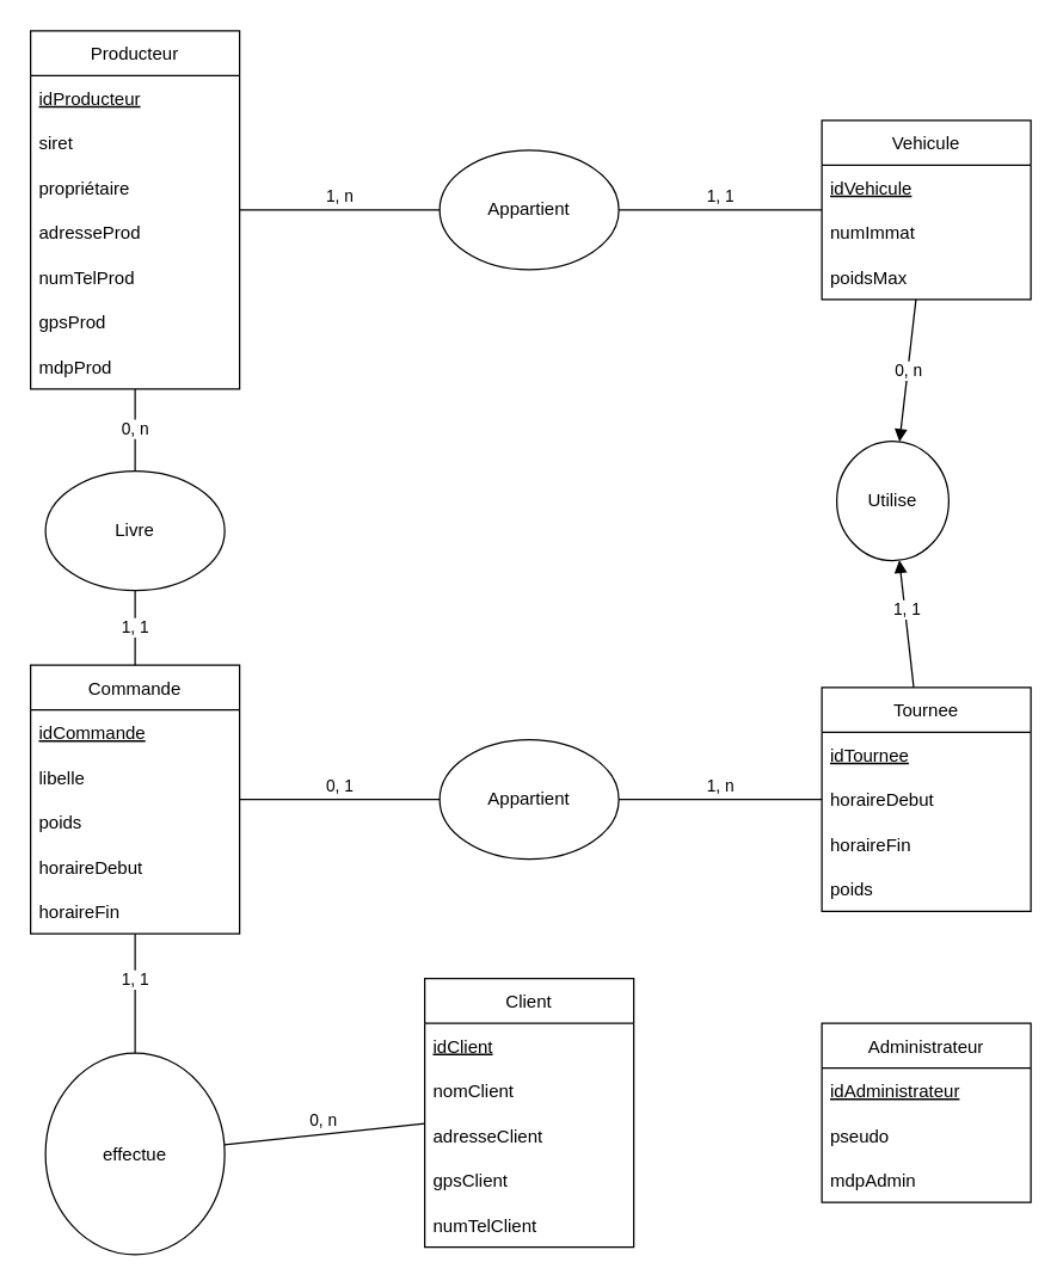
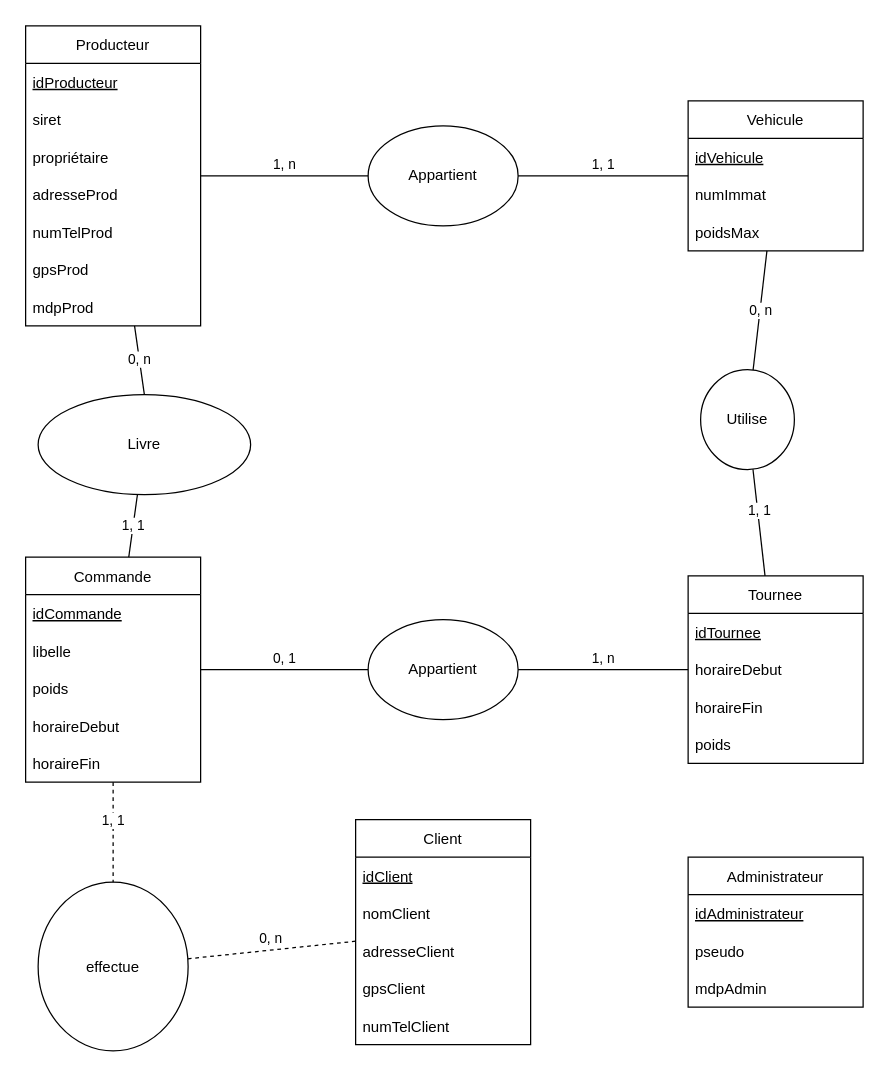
  <mxCell id="0" />
  <mxCell id="1" parent="0" />
  <mxCell id="2" value="Client" style="swimlane;fontStyle=0;childLayout=stackLayout;horizontal=1;startSize=30;horizontalStack=0;resizeParent=1;resizeParentMax=0;resizeLast=0;collapsible=1;marginBottom=0;" parent="1" vertex="1"><mxGeometry x="284" y="655" width="140" height="180" as="geometry"><mxRectangle x="510" y="340" width="70" height="30" as="alternateBounds" /></mxGeometry></mxCell>
  <mxCell id="3" value="idClient" style="text;strokeColor=none;fillColor=none;align=left;verticalAlign=middle;spacingLeft=4;spacingRight=4;overflow=hidden;points=[[0,0.5],[1,0.5]];portConstraint=eastwest;rotatable=0;fontStyle=4" parent="2" vertex="1"><mxGeometry y="30" width="140" height="30" as="geometry" /></mxCell>
  <mxCell id="4" value="nomClient" style="text;strokeColor=none;fillColor=none;align=left;verticalAlign=middle;spacingLeft=4;spacingRight=4;overflow=hidden;points=[[0,0.5],[1,0.5]];portConstraint=eastwest;rotatable=0;" parent="2" vertex="1"><mxGeometry y="60" width="140" height="30" as="geometry" /></mxCell>
  <mxCell id="5" value="adresseClient" style="text;strokeColor=none;fillColor=none;align=left;verticalAlign=middle;spacingLeft=4;spacingRight=4;overflow=hidden;points=[[0,0.5],[1,0.5]];portConstraint=eastwest;rotatable=0;" parent="2" vertex="1"><mxGeometry y="90" width="140" height="30" as="geometry" /></mxCell>
  <mxCell id="6" value="gpsClient" style="text;strokeColor=none;fillColor=none;align=left;verticalAlign=middle;spacingLeft=4;spacingRight=4;overflow=hidden;points=[[0,0.5],[1,0.5]];portConstraint=eastwest;rotatable=0;" parent="2" vertex="1"><mxGeometry y="120" width="140" height="30" as="geometry" /></mxCell>
  <mxCell id="7" value="numTelClient" style="text;strokeColor=none;fillColor=none;align=left;verticalAlign=middle;spacingLeft=4;spacingRight=4;overflow=hidden;points=[[0,0.5],[1,0.5]];portConstraint=eastwest;rotatable=0;" parent="2" vertex="1"><mxGeometry y="150" width="140" height="30" as="geometry" /></mxCell>
  <mxCell id="8" value="Vehicule" style="swimlane;fontStyle=0;childLayout=stackLayout;horizontal=1;startSize=30;horizontalStack=0;resizeParent=1;resizeParentMax=0;resizeLast=0;collapsible=1;marginBottom=0;" parent="1" vertex="1"><mxGeometry x="550" y="80" width="140" height="120" as="geometry" /></mxCell>
  <mxCell id="9" value="idVehicule" style="text;strokeColor=none;fillColor=none;align=left;verticalAlign=middle;spacingLeft=4;spacingRight=4;overflow=hidden;points=[[0,0.5],[1,0.5]];portConstraint=eastwest;rotatable=0;fontStyle=4" parent="8" vertex="1"><mxGeometry y="30" width="140" height="30" as="geometry" /></mxCell>
  <mxCell id="10" value="numImmat" style="text;strokeColor=none;fillColor=none;align=left;verticalAlign=middle;spacingLeft=4;spacingRight=4;overflow=hidden;points=[[0,0.5],[1,0.5]];portConstraint=eastwest;rotatable=0;fontStyle=0" parent="8" vertex="1"><mxGeometry y="60" width="140" height="30" as="geometry" /></mxCell>
  <mxCell id="11" value="poidsMax" style="text;strokeColor=none;fillColor=none;align=left;verticalAlign=middle;spacingLeft=4;spacingRight=4;overflow=hidden;points=[[0,0.5],[1,0.5]];portConstraint=eastwest;rotatable=0;" parent="8" vertex="1"><mxGeometry y="90" width="140" height="30" as="geometry" /></mxCell>
  <mxCell id="12" value="Producteur" style="swimlane;fontStyle=0;childLayout=stackLayout;horizontal=1;startSize=30;horizontalStack=0;resizeParent=1;resizeParentMax=0;resizeLast=0;collapsible=1;marginBottom=0;" parent="1" vertex="1"><mxGeometry x="20" y="20" width="140" height="240" as="geometry" /></mxCell>
  <mxCell id="13" value="idProducteur" style="text;strokeColor=none;fillColor=none;align=left;verticalAlign=middle;spacingLeft=4;spacingRight=4;overflow=hidden;points=[[0,0.5],[1,0.5]];portConstraint=eastwest;rotatable=0;fontStyle=4" parent="12" vertex="1"><mxGeometry y="30" width="140" height="30" as="geometry" /></mxCell>
  <mxCell id="14" value="siret" style="text;strokeColor=none;fillColor=none;align=left;verticalAlign=middle;spacingLeft=4;spacingRight=4;overflow=hidden;points=[[0,0.5],[1,0.5]];portConstraint=eastwest;rotatable=0;fontStyle=0" parent="12" vertex="1"><mxGeometry y="60" width="140" height="30" as="geometry" /></mxCell>
  <mxCell id="15" value="propriétaire" style="text;strokeColor=none;fillColor=none;align=left;verticalAlign=middle;spacingLeft=4;spacingRight=4;overflow=hidden;points=[[0,0.5],[1,0.5]];portConstraint=eastwest;rotatable=0;" parent="12" vertex="1"><mxGeometry y="90" width="140" height="30" as="geometry" /></mxCell>
  <mxCell id="16" value="adresseProd" style="text;strokeColor=none;fillColor=none;align=left;verticalAlign=middle;spacingLeft=4;spacingRight=4;overflow=hidden;points=[[0,0.5],[1,0.5]];portConstraint=eastwest;rotatable=0;" parent="12" vertex="1"><mxGeometry y="120" width="140" height="30" as="geometry" /></mxCell>
  <mxCell id="17" value="numTelProd" style="text;strokeColor=none;fillColor=none;align=left;verticalAlign=middle;spacingLeft=4;spacingRight=4;overflow=hidden;points=[[0,0.5],[1,0.5]];portConstraint=eastwest;rotatable=0;" parent="12" vertex="1"><mxGeometry y="150" width="140" height="30" as="geometry" /></mxCell>
  <mxCell id="18" value="gpsProd" style="text;strokeColor=none;fillColor=none;align=left;verticalAlign=middle;spacingLeft=4;spacingRight=4;overflow=hidden;points=[[0,0.5],[1,0.5]];portConstraint=eastwest;rotatable=0;" parent="12" vertex="1"><mxGeometry y="180" width="140" height="30" as="geometry" /></mxCell>
  <mxCell id="19" value="mdpProd" style="text;strokeColor=none;fillColor=none;align=left;verticalAlign=middle;spacingLeft=4;spacingRight=4;overflow=hidden;points=[[0,0.5],[1,0.5]];portConstraint=eastwest;rotatable=0;" parent="12" vertex="1"><mxGeometry y="210" width="140" height="30" as="geometry" /></mxCell>
  <mxCell id="20" value="Appartient" style="ellipse;whiteSpace=wrap;html=1;" parent="1" vertex="1"><mxGeometry x="294" y="100" width="120" height="80" as="geometry" /></mxCell>
  <mxCell id="21" value="Commande" style="swimlane;fontStyle=0;childLayout=stackLayout;horizontal=1;startSize=30;horizontalStack=0;resizeParent=1;resizeParentMax=0;resizeLast=0;collapsible=1;marginBottom=0;" parent="1" vertex="1"><mxGeometry x="20" y="445" width="140" height="180" as="geometry" /></mxCell>
  <mxCell id="22" value="idCommande" style="text;strokeColor=none;fillColor=none;align=left;verticalAlign=middle;spacingLeft=4;spacingRight=4;overflow=hidden;points=[[0,0.5],[1,0.5]];portConstraint=eastwest;rotatable=0;fontStyle=4" parent="21" vertex="1"><mxGeometry y="30" width="140" height="30" as="geometry" /></mxCell>
  <mxCell id="23" value="libelle" style="text;strokeColor=none;fillColor=none;align=left;verticalAlign=middle;spacingLeft=4;spacingRight=4;overflow=hidden;points=[[0,0.5],[1,0.5]];portConstraint=eastwest;rotatable=0;" parent="21" vertex="1"><mxGeometry y="60" width="140" height="30" as="geometry" /></mxCell>
  <mxCell id="24" value="poids" style="text;strokeColor=none;fillColor=none;align=left;verticalAlign=middle;spacingLeft=4;spacingRight=4;overflow=hidden;points=[[0,0.5],[1,0.5]];portConstraint=eastwest;rotatable=0;" parent="21" vertex="1"><mxGeometry y="90" width="140" height="30" as="geometry" /></mxCell>
  <mxCell id="25" value="horaireDebut" style="text;strokeColor=none;fillColor=none;align=left;verticalAlign=middle;spacingLeft=4;spacingRight=4;overflow=hidden;points=[[0,0.5],[1,0.5]];portConstraint=eastwest;rotatable=0;" parent="21" vertex="1"><mxGeometry y="120" width="140" height="30" as="geometry" /></mxCell>
  <mxCell id="26" value="horaireFin" style="text;strokeColor=none;fillColor=none;align=left;verticalAlign=middle;spacingLeft=4;spacingRight=4;overflow=hidden;points=[[0,0.5],[1,0.5]];portConstraint=eastwest;rotatable=0;" parent="21" vertex="1"><mxGeometry y="150" width="140" height="30" as="geometry" /></mxCell>
  <mxCell id="27" value="Tournee" style="swimlane;fontStyle=0;childLayout=stackLayout;horizontal=1;startSize=30;horizontalStack=0;resizeParent=1;resizeParentMax=0;resizeLast=0;collapsible=1;marginBottom=0;" parent="1" vertex="1"><mxGeometry x="550" y="460" width="140" height="150" as="geometry" /></mxCell>
  <mxCell id="28" value="idTournee" style="text;strokeColor=none;fillColor=none;align=left;verticalAlign=middle;spacingLeft=4;spacingRight=4;overflow=hidden;points=[[0,0.5],[1,0.5]];portConstraint=eastwest;rotatable=0;fontStyle=4" parent="27" vertex="1"><mxGeometry y="30" width="140" height="30" as="geometry" /></mxCell>
  <mxCell id="29" value="horaireDebut" style="text;strokeColor=none;fillColor=none;align=left;verticalAlign=middle;spacingLeft=4;spacingRight=4;overflow=hidden;points=[[0,0.5],[1,0.5]];portConstraint=eastwest;rotatable=0;" parent="27" vertex="1"><mxGeometry y="60" width="140" height="30" as="geometry" /></mxCell>
  <mxCell id="30" value="horaireFin" style="text;strokeColor=none;fillColor=none;align=left;verticalAlign=middle;spacingLeft=4;spacingRight=4;overflow=hidden;points=[[0,0.5],[1,0.5]];portConstraint=eastwest;rotatable=0;" parent="27" vertex="1"><mxGeometry y="90" width="140" height="30" as="geometry" /></mxCell>
  <mxCell id="31" value="poids" style="text;strokeColor=none;fillColor=none;align=left;verticalAlign=middle;spacingLeft=4;spacingRight=4;overflow=hidden;points=[[0,0.5],[1,0.5]];portConstraint=eastwest;rotatable=0;" parent="27" vertex="1"><mxGeometry y="120" width="140" height="30" as="geometry" /></mxCell>
- <mxCell id="32" value="Livre" style="ellipse;whiteSpace=wrap;html=1;" parent="1" vertex="1"><mxGeometry x="30" y="315" width="120" height="80" as="geometry" /></mxCell>
+ <mxCell id="32" value="Livre" style="ellipse;whiteSpace=wrap;html=1;" parent="1" vertex="1"><mxGeometry x="30" y="315" width="170" height="80" as="geometry" /></mxCell>
  <mxCell id="33" value="effectue" style="ellipse;whiteSpace=wrap;html=1;" parent="1" vertex="1"><mxGeometry x="30" y="705" width="120" height="135" as="geometry" /></mxCell>
  <mxCell id="34" value="1, 1" style="endArrow=none;html=1;rounded=0;verticalAlign=bottom;" parent="1" source="20" target="8" edge="1"><mxGeometry width="50" height="50" relative="1" as="geometry"><mxPoint x="414" y="295" as="sourcePoint" /><mxPoint x="464" y="245" as="targetPoint" /></mxGeometry></mxCell>
  <mxCell id="35" value="0, n" style="endArrow=none;html=1;rounded=0;exitX=0.5;exitY=0;exitDx=0;exitDy=0;verticalAlign=middle;labelPosition=center;verticalLabelPosition=middle;align=center;" parent="1" source="32" target="12" edge="1"><mxGeometry width="50" height="50" relative="1" as="geometry"><mxPoint x="170" y="275" as="sourcePoint" /><mxPoint x="90" y="205" as="targetPoint" /></mxGeometry></mxCell>
  <mxCell id="36" value="1, n" style="endArrow=none;html=1;rounded=0;verticalAlign=bottom;" parent="1" source="12" target="20" edge="1"><mxGeometry width="50" height="50" relative="1" as="geometry"><mxPoint x="120" y="135" as="sourcePoint" /><mxPoint x="170" y="85" as="targetPoint" /></mxGeometry></mxCell>
  <mxCell id="37" value="1, 1" style="endArrow=none;html=1;rounded=0;labelPosition=center;verticalLabelPosition=middle;align=center;verticalAlign=middle;" parent="1" source="21" target="32" edge="1"><mxGeometry width="50" height="50" relative="1" as="geometry"><mxPoint x="170" y="345" as="sourcePoint" /><mxPoint x="220" y="295" as="targetPoint" /></mxGeometry></mxCell>
- <mxCell id="38" value="1, 1" style="endArrow=none;html=1;rounded=0;verticalAlign=bottom;" parent="1" source="21" target="33" edge="1"><mxGeometry width="50" height="50" relative="1" as="geometry"><mxPoint x="160" y="705" as="sourcePoint" /><mxPoint x="210" y="655" as="targetPoint" /></mxGeometry></mxCell>
- <mxCell id="39" value="0, n" style="endArrow=none;html=1;rounded=0;verticalAlign=bottom;" parent="1" source="33" target="2" edge="1"><mxGeometry width="50" height="50" relative="1" as="geometry"><mxPoint x="260" y="645" as="sourcePoint" /><mxPoint x="310" y="595" as="targetPoint" /></mxGeometry></mxCell>
+ <mxCell id="38" value="1, 1" style="endArrow=none;html=1;rounded=0;verticalAlign=bottom;dashed=1;" parent="1" source="21" target="33" edge="1"><mxGeometry width="50" height="50" relative="1" as="geometry"><mxPoint x="160" y="705" as="sourcePoint" /><mxPoint x="210" y="655" as="targetPoint" /></mxGeometry></mxCell>
+ <mxCell id="39" value="0, n" style="endArrow=none;html=1;rounded=0;verticalAlign=bottom;dashed=1;" parent="1" source="33" target="2" edge="1"><mxGeometry width="50" height="50" relative="1" as="geometry"><mxPoint x="260" y="645" as="sourcePoint" /><mxPoint x="310" y="595" as="targetPoint" /></mxGeometry></mxCell>
  <mxCell id="40" value="Utilise" style="ellipse;whiteSpace=wrap;html=1;" parent="1" vertex="1"><mxGeometry x="560" y="295" width="75" height="80" as="geometry" /></mxCell>
- <mxCell id="41" value="1, 1" style="endArrow=block;html=1;rounded=0;verticalAlign=bottom;" parent="1" source="27" target="40" edge="1"><mxGeometry width="50" height="50" relative="1" as="geometry"><mxPoint x="460" y="465" as="sourcePoint" /><mxPoint x="510" y="415" as="targetPoint" /></mxGeometry></mxCell>
- <mxCell id="42" value="0, n" style="endArrow=block;html=1;rounded=0;" parent="1" source="8" target="40" edge="1"><mxGeometry width="50" height="50" relative="1" as="geometry"><mxPoint x="370" y="335" as="sourcePoint" /><mxPoint x="420" y="285" as="targetPoint" /></mxGeometry></mxCell>
+ <mxCell id="41" value="1, 1" style="endArrow=none;html=1;rounded=0;verticalAlign=bottom;" parent="1" source="27" target="40" edge="1"><mxGeometry width="50" height="50" relative="1" as="geometry"><mxPoint x="460" y="465" as="sourcePoint" /><mxPoint x="510" y="415" as="targetPoint" /></mxGeometry></mxCell>
+ <mxCell id="42" value="0, n" style="endArrow=none;html=1;rounded=0;" parent="1" source="8" target="40" edge="1"><mxGeometry width="50" height="50" relative="1" as="geometry"><mxPoint x="370" y="335" as="sourcePoint" /><mxPoint x="420" y="285" as="targetPoint" /></mxGeometry></mxCell>
  <mxCell id="43" value="Administrateur" style="swimlane;fontStyle=0;childLayout=stackLayout;horizontal=1;startSize=30;horizontalStack=0;resizeParent=1;resizeParentMax=0;resizeLast=0;collapsible=1;marginBottom=0;" parent="1" vertex="1"><mxGeometry x="550" y="685" width="140" height="120" as="geometry" /></mxCell>
  <mxCell id="44" value="idAdministrateur" style="text;strokeColor=none;fillColor=none;align=left;verticalAlign=middle;spacingLeft=4;spacingRight=4;overflow=hidden;points=[[0,0.5],[1,0.5]];portConstraint=eastwest;rotatable=0;fontStyle=4" parent="43" vertex="1"><mxGeometry y="30" width="140" height="30" as="geometry" /></mxCell>
  <mxCell id="45" value="pseudo" style="text;strokeColor=none;fillColor=none;align=left;verticalAlign=middle;spacingLeft=4;spacingRight=4;overflow=hidden;points=[[0,0.5],[1,0.5]];portConstraint=eastwest;rotatable=0;" parent="43" vertex="1"><mxGeometry y="60" width="140" height="30" as="geometry" /></mxCell>
  <mxCell id="46" value="mdpAdmin" style="text;strokeColor=none;fillColor=none;align=left;verticalAlign=middle;spacingLeft=4;spacingRight=4;overflow=hidden;points=[[0,0.5],[1,0.5]];portConstraint=eastwest;rotatable=0;" parent="43" vertex="1"><mxGeometry y="90" width="140" height="30" as="geometry" /></mxCell>
  <mxCell id="47" value="Appartient" style="ellipse;whiteSpace=wrap;html=1;" parent="1" vertex="1"><mxGeometry x="294" y="495" width="120" height="80" as="geometry" /></mxCell>
  <mxCell id="48" value="1, n" style="endArrow=none;html=1;rounded=0;verticalAlign=bottom;" parent="1" source="47" target="27" edge="1"><mxGeometry width="50" height="50" relative="1" as="geometry"><mxPoint x="470" y="465" as="sourcePoint" /><mxPoint x="520" y="415" as="targetPoint" /></mxGeometry></mxCell>
  <mxCell id="49" value="0, 1" style="endArrow=none;html=1;rounded=0;verticalAlign=bottom;" parent="1" source="21" target="47" edge="1"><mxGeometry width="50" height="50" relative="1" as="geometry"><mxPoint x="280" y="525" as="sourcePoint" /><mxPoint x="330" y="475" as="targetPoint" /></mxGeometry></mxCell>
